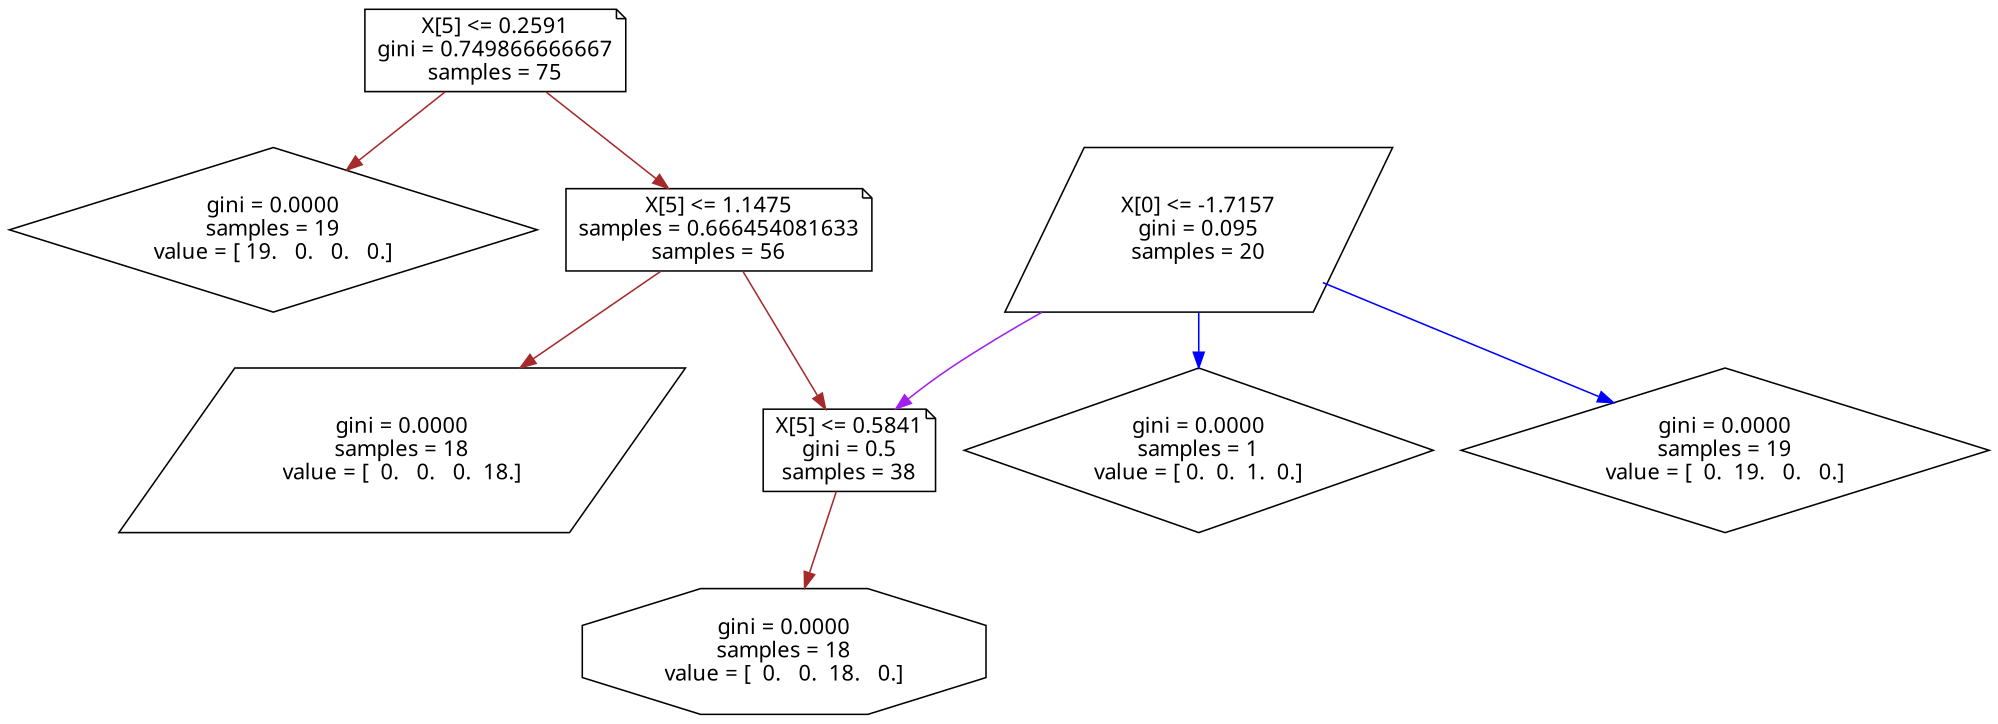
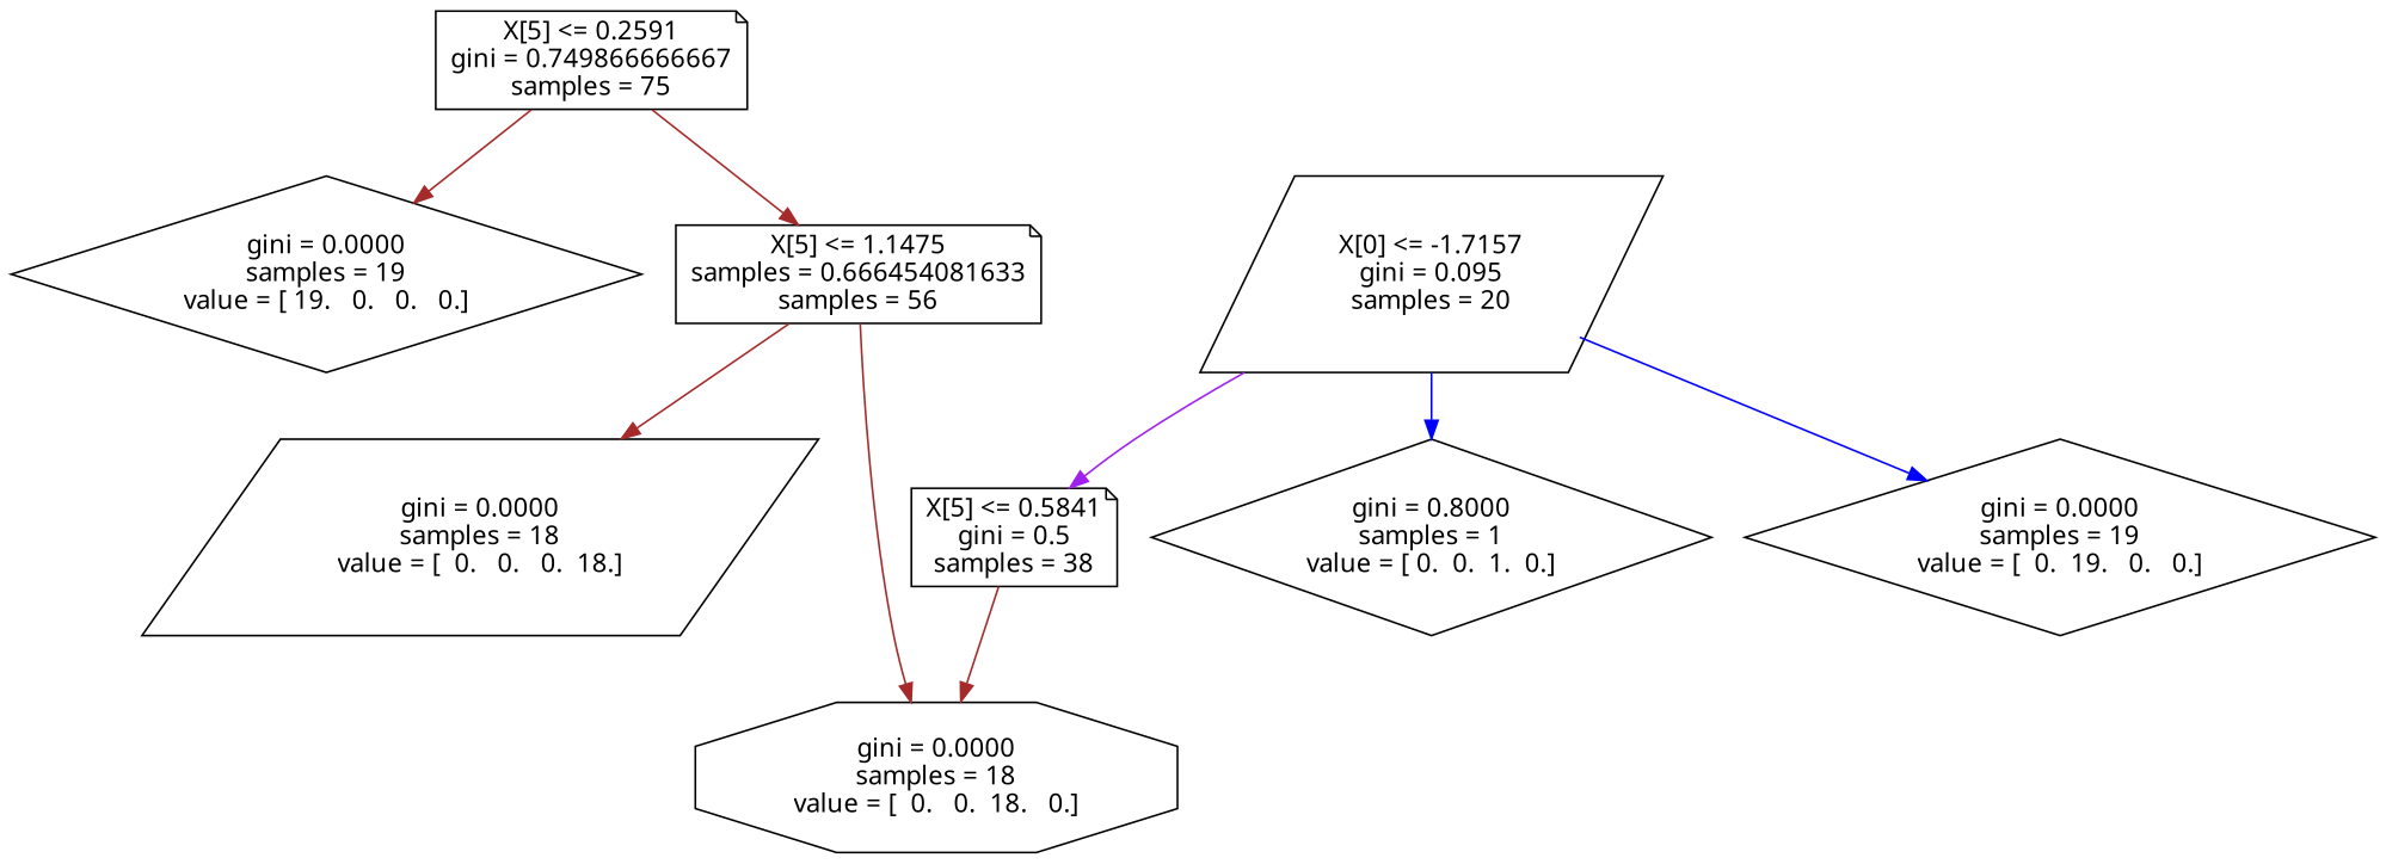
  digraph {
    fontname="Noto Sans"
    node [fontname="Noto Sans" shape=note]
    edge [color=brown fontname="Noto Sans"]
    n1 [label="X[5] <= 0.2591\ngini = 0.749866666667\nsamples = 75"]
    n2 [label="gini = 0.0000\nsamples = 19\nvalue = [ 19.   0.   0.   0.]" shape=diamond]
    n3 [label="X[5] <= 1.1475\nsamples = 0.666454081633\nsamples = 56"]
    n4 [label="X[5] <= 0.5841\ngini = 0.5\nsamples = 38"]
    n5 [label="gini = 0.0000\nsamples = 18\nvalue = [  0.   0.   0.  18.]" shape=parallelogram]
    n6 [label="gini = 0.0000\nsamples = 18\nvalue = [  0.   0.  18.   0.]" shape=octagon]
    n7 [label="X[0] <= -1.7157\ngini = 0.095\nsamples = 20" shape=parallelogram]
-   n8 [label="gini = 0.0000\nsamples = 1\nvalue = [ 0.  0.  1.  0.]" shape=diamond]
+   n8 [label="gini = 0.8000\nsamples = 1\nvalue = [ 0.  0.  1.  0.]" shape=diamond]
    n9 [label="gini = 0.0000\nsamples = 19\nvalue = [  0.  19.   0.   0.]" shape=diamond]
    n1 -> n2
    n1 -> n3
-   n3 -> n4
+   n3 -> n6
    n3 -> n5
    n4 -> n6
    n7 -> n4 [color=purple]
    n7 -> n8 [color=blue]
    n7 -> n9 [color=blue]
  }
